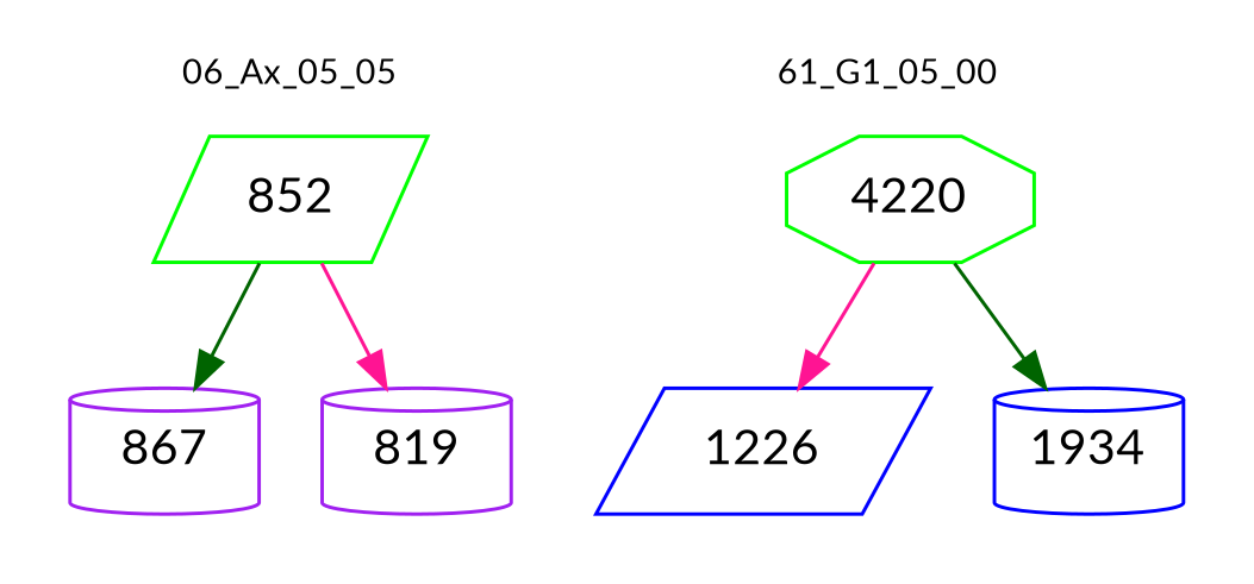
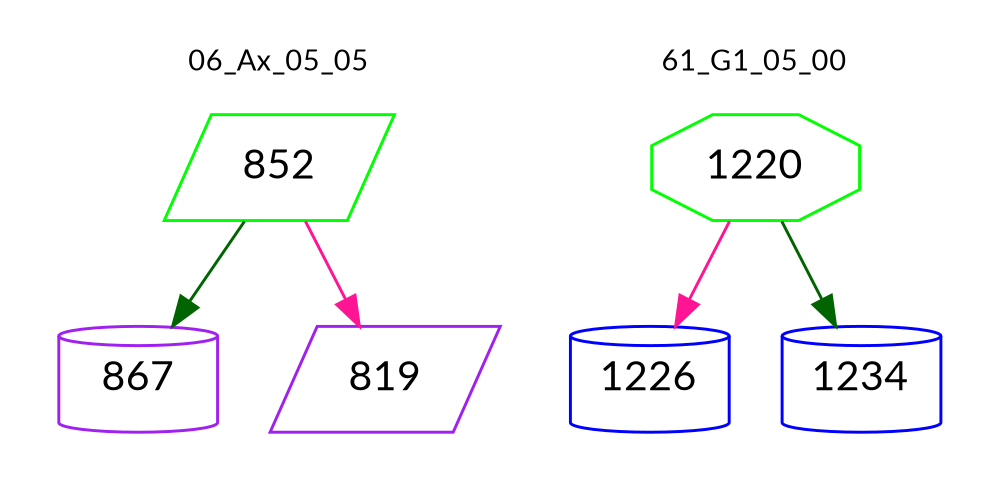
  digraph {
    fontname=Lato
    node [color=green fontname=Lato shape=parallelogram]
    edge [color=darkgreen fontname=Lato]
    n1 [label=852]
    n2 [color=purple label=867 shape=cylinder]
-   n3 [color=purple label=819 shape=cylinder]
-   n4 [label=4220 shape=octagon]
-   n5 [color=blue label=1226]
-   n6 [color=blue label=1934 shape=cylinder]
+   n3 [color=purple label=819]
+   n4 [label=1220 shape=octagon]
+   n5 [color=blue label=1226 shape=cylinder]
+   n6 [color=blue label=1234 shape=cylinder]
    subgraph cluster_1 {
      color=white
      fontsize=10
      label="06_Ax_05_05"
      n1
      n2
      n3
    }
    subgraph cluster_2 {
      color=white
      fontsize=10
      label="61_G1_05_00"
      n4
      n5
      n6
    }
    n1 -> n2
    n1 -> n3 [color=deeppink]
    n4 -> n5 [color=deeppink]
    n4 -> n6
  }
